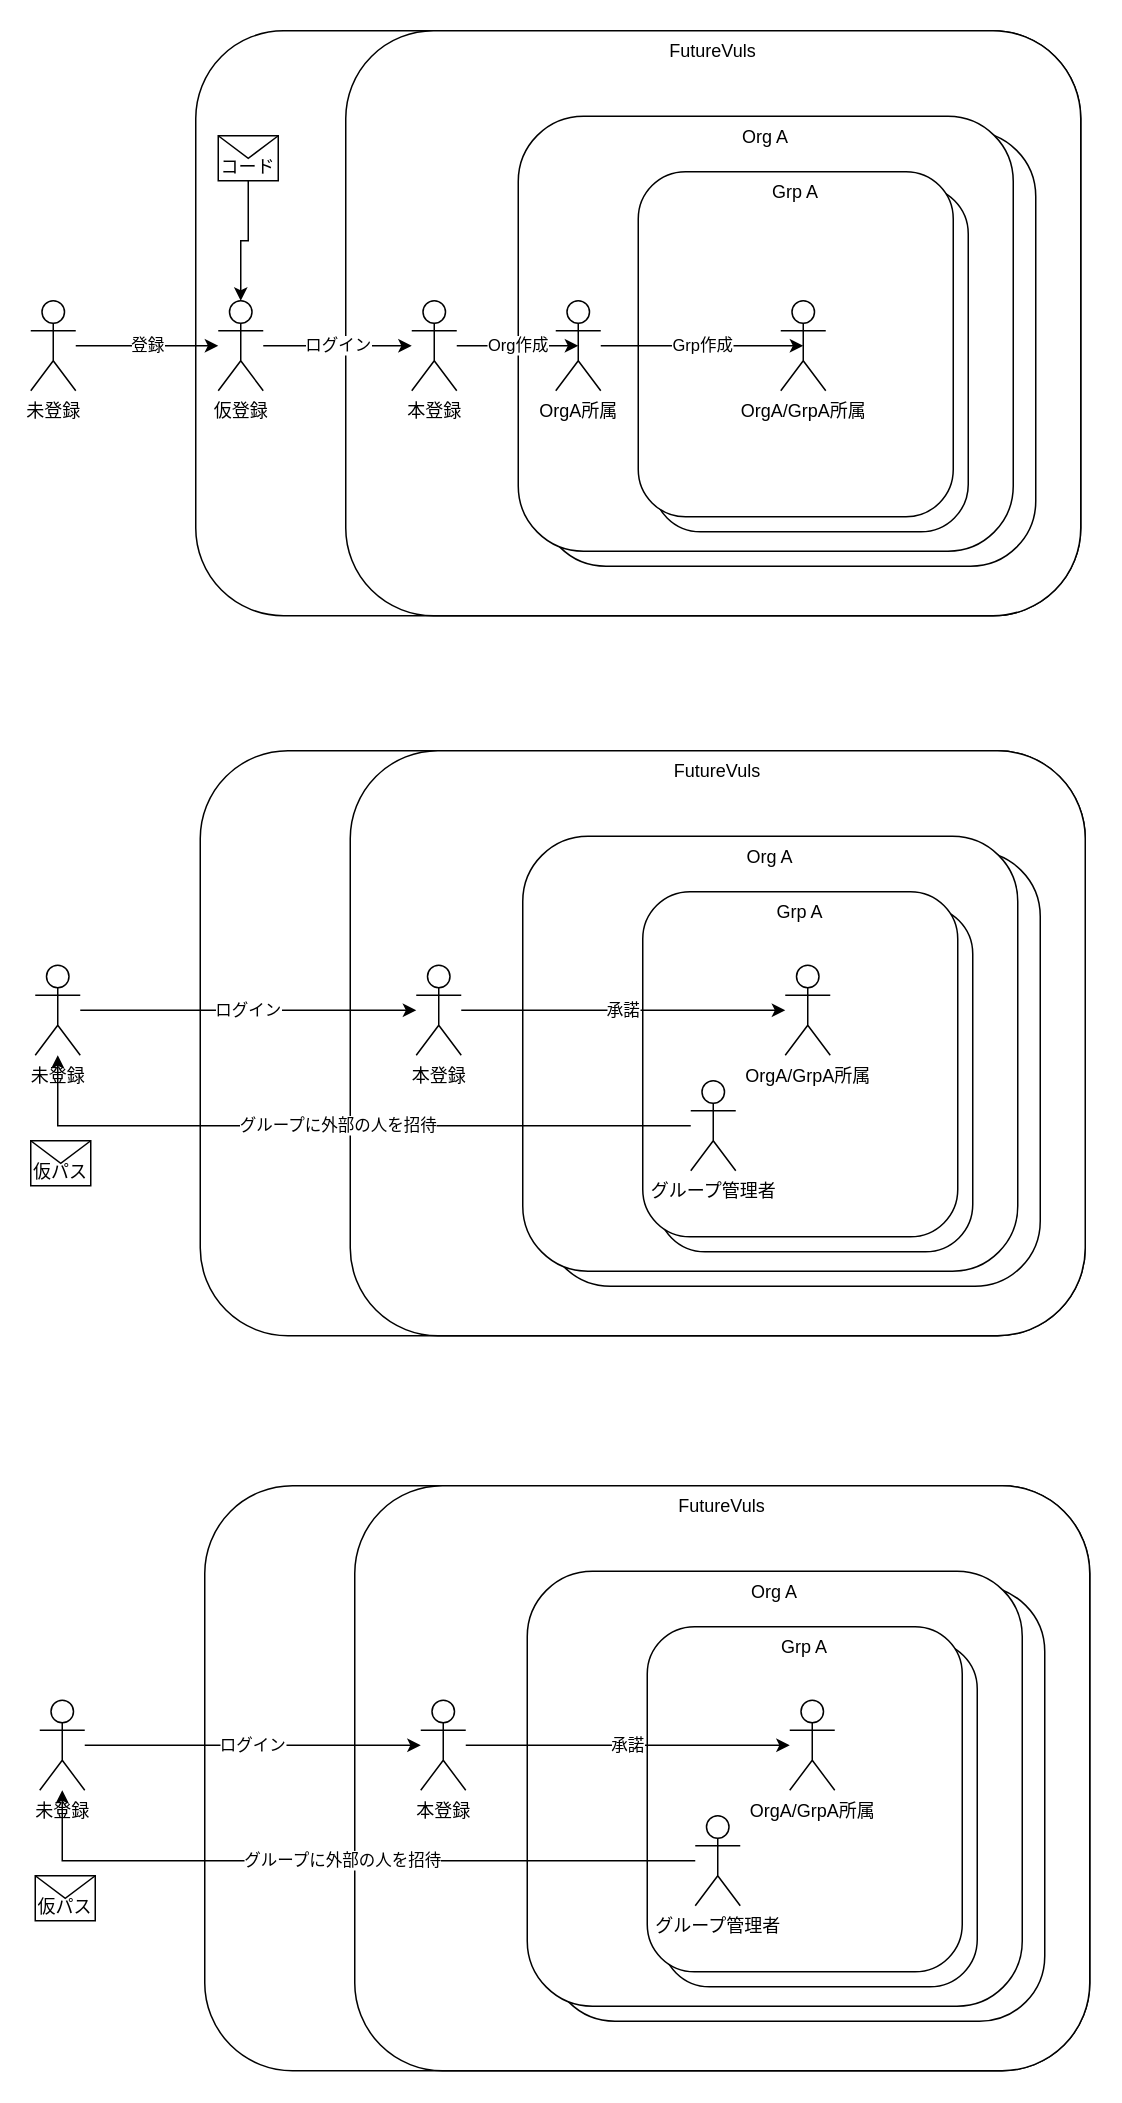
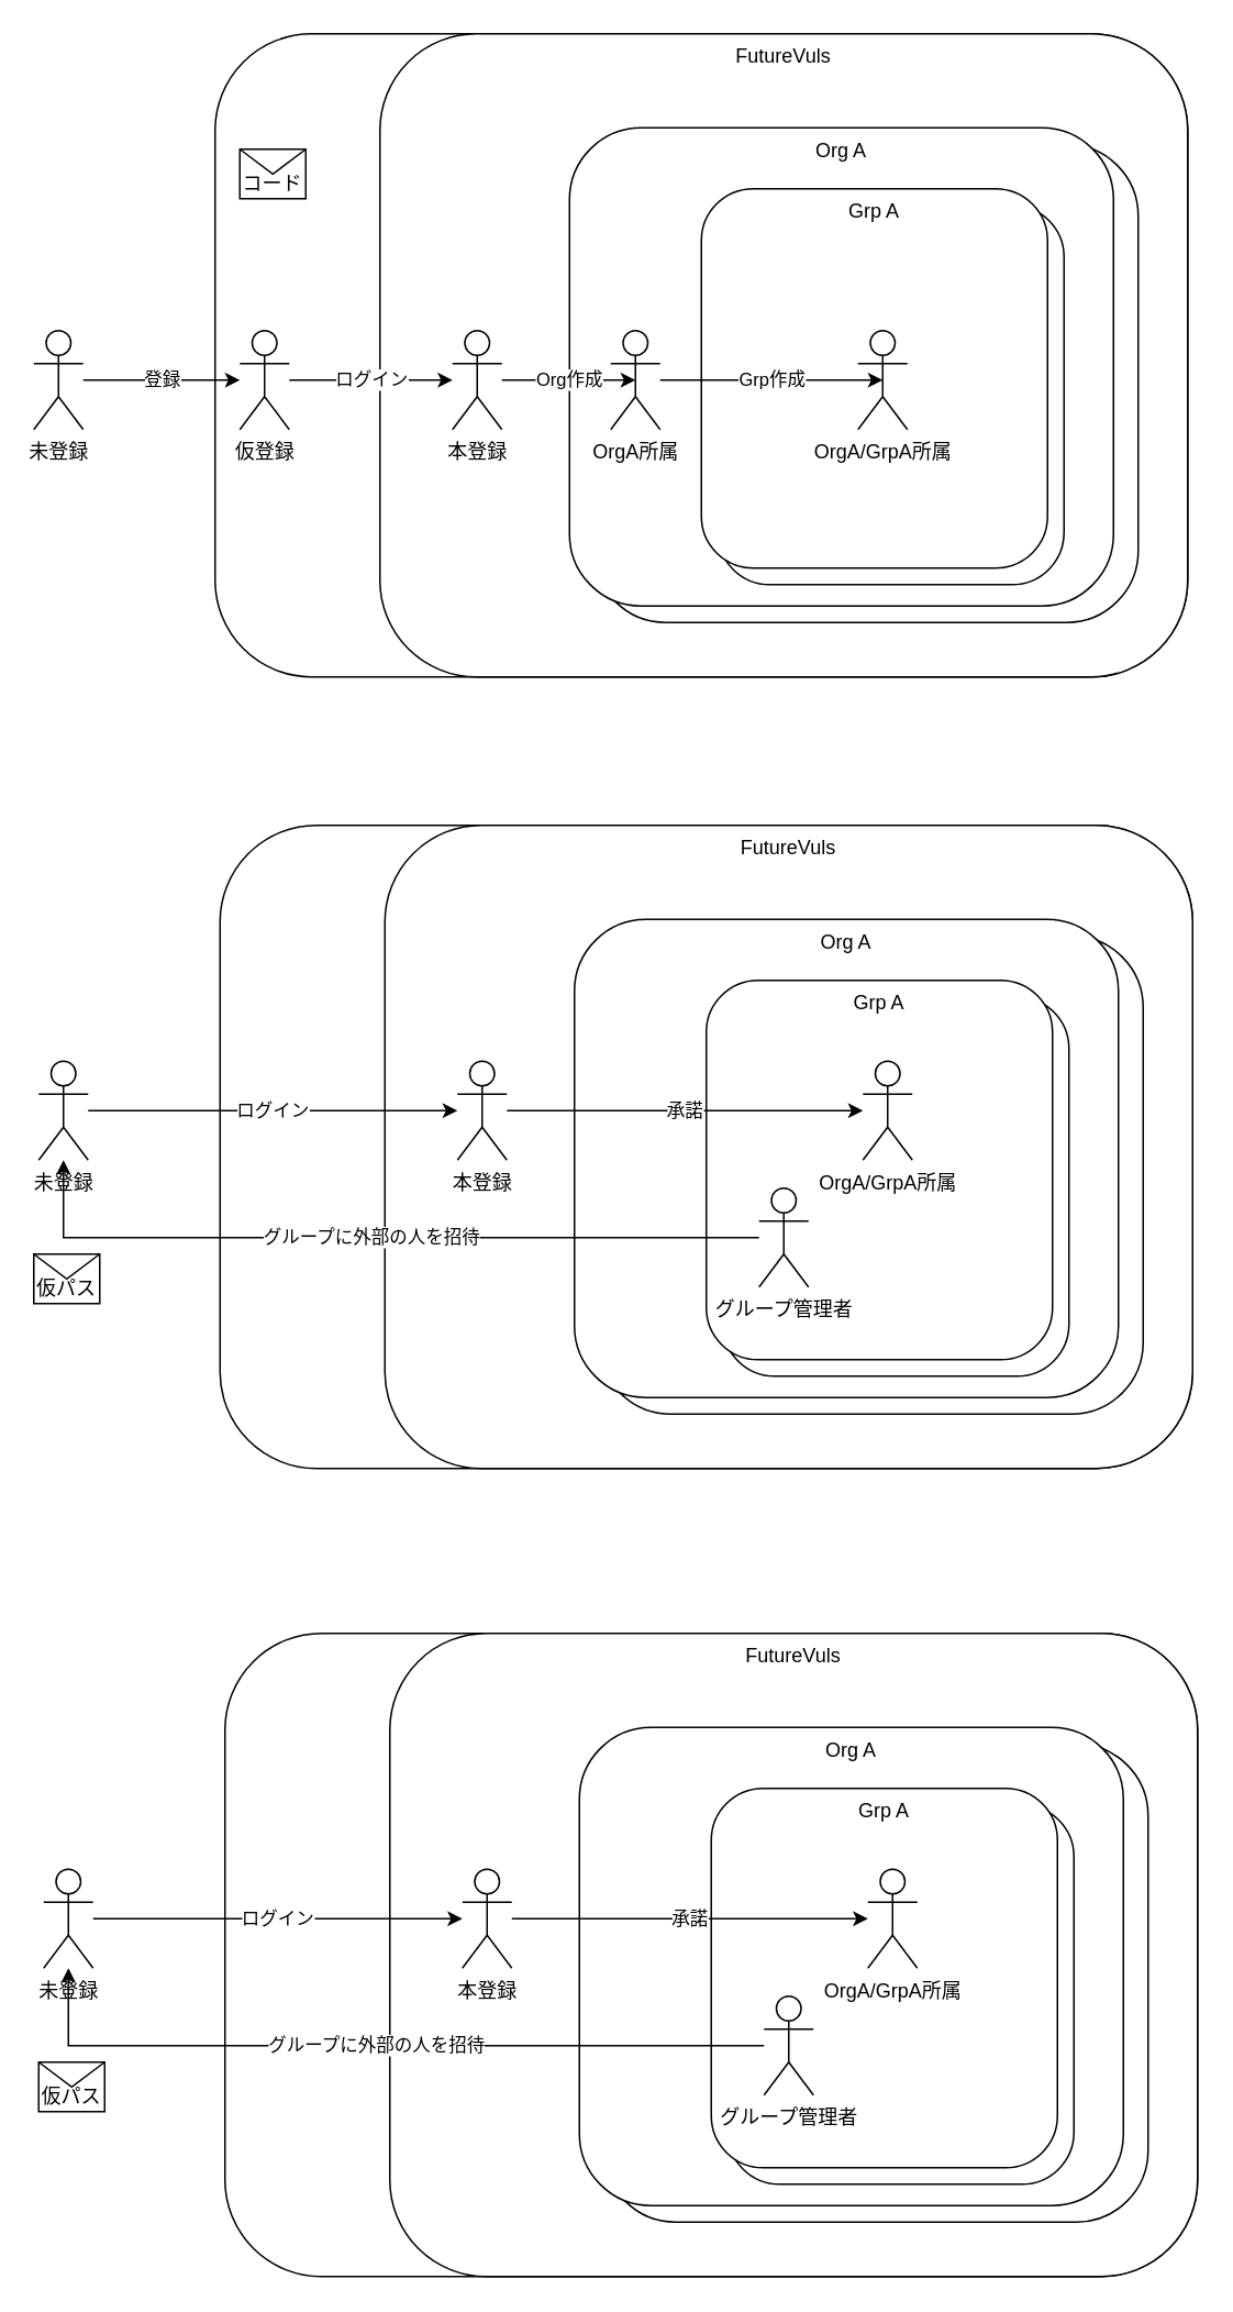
  <mxCell id="0" />
  <mxCell id="1" parent="0" />
  <mxCell id="2" value="" style="rounded=1;whiteSpace=wrap;html=1;" vertex="1" parent="1"><mxGeometry x="130" y="20" width="590" height="390" as="geometry" /></mxCell>
  <mxCell id="3" value="FutureVuls" style="rounded=1;whiteSpace=wrap;html=1;verticalAlign=top;" vertex="1" parent="1"><mxGeometry x="230" y="20" width="490" height="390" as="geometry" /></mxCell>
  <mxCell id="4" value="Org A" style="rounded=1;whiteSpace=wrap;html=1;verticalAlign=top;" vertex="1" parent="1"><mxGeometry x="360" y="87" width="330" height="290" as="geometry" /></mxCell>
  <mxCell id="5" value="Org A" style="rounded=1;whiteSpace=wrap;html=1;verticalAlign=top;" vertex="1" parent="1"><mxGeometry x="345" y="77" width="330" height="290" as="geometry" /></mxCell>
  <mxCell id="6" value="Grp A" style="rounded=1;whiteSpace=wrap;html=1;horizontal=1;verticalAlign=top;" vertex="1" parent="1"><mxGeometry x="435" y="124" width="210" height="230" as="geometry" /></mxCell>
  <mxCell id="7" value="Grp A" style="rounded=1;whiteSpace=wrap;html=1;horizontal=1;verticalAlign=top;" vertex="1" parent="1"><mxGeometry x="425" y="114" width="210" height="230" as="geometry" /></mxCell>
  <mxCell id="8" value="ログイン" style="edgeStyle=orthogonalEdgeStyle;rounded=0;orthogonalLoop=1;jettySize=auto;html=1;" edge="1" parent="1" source="9" target="13"><mxGeometry relative="1" as="geometry" /></mxCell>
  <mxCell id="9" value="仮登録" style="shape=umlActor;verticalLabelPosition=bottom;verticalAlign=top;html=1;outlineConnect=0;" vertex="1" parent="1"><mxGeometry x="145" y="200" width="30" height="60" as="geometry" /></mxCell>
  <mxCell id="10" value="登録" style="edgeStyle=orthogonalEdgeStyle;rounded=0;orthogonalLoop=1;jettySize=auto;html=1;" edge="1" parent="1" source="11" target="9"><mxGeometry relative="1" as="geometry" /></mxCell>
  <mxCell id="11" value="未登録" style="shape=umlActor;verticalLabelPosition=bottom;verticalAlign=top;html=1;outlineConnect=0;" vertex="1" parent="1"><mxGeometry x="20" y="200" width="30" height="60" as="geometry" /></mxCell>
  <mxCell id="12" value="Org作成" style="edgeStyle=orthogonalEdgeStyle;rounded=0;orthogonalLoop=1;jettySize=auto;html=1;entryX=0.5;entryY=0.5;entryDx=0;entryDy=0;entryPerimeter=0;" edge="1" parent="1" source="13" target="15"><mxGeometry relative="1" as="geometry" /></mxCell>
  <mxCell id="13" value="本登録" style="shape=umlActor;verticalLabelPosition=bottom;verticalAlign=top;html=1;outlineConnect=0;" vertex="1" parent="1"><mxGeometry x="274" y="200" width="30" height="60" as="geometry" /></mxCell>
  <mxCell id="14" value="Grp作成" style="edgeStyle=orthogonalEdgeStyle;rounded=0;orthogonalLoop=1;jettySize=auto;html=1;entryX=0.5;entryY=0.5;entryDx=0;entryDy=0;entryPerimeter=0;" edge="1" parent="1" source="15" target="16"><mxGeometry relative="1" as="geometry" /></mxCell>
  <mxCell id="15" value="OrgA所属" style="shape=umlActor;verticalLabelPosition=bottom;verticalAlign=top;html=1;outlineConnect=0;" vertex="1" parent="1"><mxGeometry x="370" y="200" width="30" height="60" as="geometry" /></mxCell>
  <mxCell id="16" value="OrgA/GrpA所属" style="shape=umlActor;verticalLabelPosition=bottom;verticalAlign=top;html=1;outlineConnect=0;" vertex="1" parent="1"><mxGeometry x="520" y="200" width="30" height="60" as="geometry" /></mxCell>
- <mxCell id="17" style="edgeStyle=orthogonalEdgeStyle;rounded=0;orthogonalLoop=1;jettySize=auto;html=1;" edge="1" parent="1" source="18" target="9"><mxGeometry relative="1" as="geometry" /></mxCell>
  <mxCell id="18" value="コード" style="shape=message;whiteSpace=wrap;html=1;outlineConnect=0;verticalAlign=bottom;" vertex="1" parent="1"><mxGeometry x="145" y="90" width="40" height="30" as="geometry" /></mxCell>
  <mxCell id="19" value="" style="rounded=1;whiteSpace=wrap;html=1;" vertex="1" parent="1"><mxGeometry x="133" y="500" width="590" height="390" as="geometry" /></mxCell>
  <mxCell id="20" value="FutureVuls" style="rounded=1;whiteSpace=wrap;html=1;verticalAlign=top;" vertex="1" parent="1"><mxGeometry x="233" y="500" width="490" height="390" as="geometry" /></mxCell>
  <mxCell id="21" value="Org A" style="rounded=1;whiteSpace=wrap;html=1;verticalAlign=top;" vertex="1" parent="1"><mxGeometry x="363" y="567" width="330" height="290" as="geometry" /></mxCell>
  <mxCell id="22" value="Org A" style="rounded=1;whiteSpace=wrap;html=1;verticalAlign=top;" vertex="1" parent="1"><mxGeometry x="348" y="557" width="330" height="290" as="geometry" /></mxCell>
  <mxCell id="23" value="Grp A" style="rounded=1;whiteSpace=wrap;html=1;horizontal=1;verticalAlign=top;" vertex="1" parent="1"><mxGeometry x="438" y="604" width="210" height="230" as="geometry" /></mxCell>
  <mxCell id="24" value="Grp A" style="rounded=1;whiteSpace=wrap;html=1;horizontal=1;verticalAlign=top;" vertex="1" parent="1"><mxGeometry x="428" y="594" width="210" height="230" as="geometry" /></mxCell>
  <mxCell id="25" value="ログイン" style="edgeStyle=orthogonalEdgeStyle;rounded=0;orthogonalLoop=1;jettySize=auto;html=1;" edge="1" parent="1" source="26" target="28"><mxGeometry relative="1" as="geometry"><mxPoint x="193" y="673" as="sourcePoint" /></mxGeometry></mxCell>
  <mxCell id="26" value="未登録" style="shape=umlActor;verticalLabelPosition=bottom;verticalAlign=top;html=1;outlineConnect=0;" vertex="1" parent="1"><mxGeometry x="23" y="643" width="30" height="60" as="geometry" /></mxCell>
  <mxCell id="27" value="承諾" style="edgeStyle=orthogonalEdgeStyle;rounded=0;orthogonalLoop=1;jettySize=auto;html=1;" edge="1" parent="1" source="28" target="29"><mxGeometry relative="1" as="geometry"><mxPoint x="388" y="673" as="targetPoint" /></mxGeometry></mxCell>
  <mxCell id="28" value="本登録" style="shape=umlActor;verticalLabelPosition=bottom;verticalAlign=top;html=1;outlineConnect=0;" vertex="1" parent="1"><mxGeometry x="277" y="643" width="30" height="60" as="geometry" /></mxCell>
  <mxCell id="29" value="OrgA/GrpA所属" style="shape=umlActor;verticalLabelPosition=bottom;verticalAlign=top;html=1;outlineConnect=0;" vertex="1" parent="1"><mxGeometry x="523" y="643" width="30" height="60" as="geometry" /></mxCell>
  <mxCell id="30" value="グループに外部の人を招待" style="edgeStyle=orthogonalEdgeStyle;rounded=0;orthogonalLoop=1;jettySize=auto;html=1;" edge="1" parent="1" source="31" target="26"><mxGeometry relative="1" as="geometry" /></mxCell>
  <mxCell id="31" value="グループ管理者" style="shape=umlActor;verticalLabelPosition=bottom;verticalAlign=top;html=1;outlineConnect=0;" vertex="1" parent="1"><mxGeometry x="460" y="720" width="30" height="60" as="geometry" /></mxCell>
  <mxCell id="32" value="仮パス" style="shape=message;whiteSpace=wrap;html=1;outlineConnect=0;verticalAlign=bottom;" vertex="1" parent="1"><mxGeometry x="20" y="760" width="40" height="30" as="geometry" /></mxCell>
  <mxCell id="33" value="" style="rounded=1;whiteSpace=wrap;html=1;" vertex="1" parent="1"><mxGeometry x="136" y="990" width="590" height="390" as="geometry" /></mxCell>
  <mxCell id="34" value="FutureVuls" style="rounded=1;whiteSpace=wrap;html=1;verticalAlign=top;" vertex="1" parent="1"><mxGeometry x="236" y="990" width="490" height="390" as="geometry" /></mxCell>
  <mxCell id="35" value="Org A" style="rounded=1;whiteSpace=wrap;html=1;verticalAlign=top;" vertex="1" parent="1"><mxGeometry x="366" y="1057" width="330" height="290" as="geometry" /></mxCell>
  <mxCell id="36" value="Org A" style="rounded=1;whiteSpace=wrap;html=1;verticalAlign=top;" vertex="1" parent="1"><mxGeometry x="351" y="1047" width="330" height="290" as="geometry" /></mxCell>
  <mxCell id="37" value="Grp A" style="rounded=1;whiteSpace=wrap;html=1;horizontal=1;verticalAlign=top;" vertex="1" parent="1"><mxGeometry x="441" y="1094" width="210" height="230" as="geometry" /></mxCell>
  <mxCell id="38" value="Grp A" style="rounded=1;whiteSpace=wrap;html=1;horizontal=1;verticalAlign=top;" vertex="1" parent="1"><mxGeometry x="431" y="1084" width="210" height="230" as="geometry" /></mxCell>
  <mxCell id="39" value="ログイン" style="edgeStyle=orthogonalEdgeStyle;rounded=0;orthogonalLoop=1;jettySize=auto;html=1;" edge="1" parent="1" source="40" target="42"><mxGeometry relative="1" as="geometry"><mxPoint x="196" y="1163" as="sourcePoint" /></mxGeometry></mxCell>
  <mxCell id="40" value="未登録" style="shape=umlActor;verticalLabelPosition=bottom;verticalAlign=top;html=1;outlineConnect=0;" vertex="1" parent="1"><mxGeometry x="26" y="1133" width="30" height="60" as="geometry" /></mxCell>
  <mxCell id="41" value="承諾" style="edgeStyle=orthogonalEdgeStyle;rounded=0;orthogonalLoop=1;jettySize=auto;html=1;" edge="1" parent="1" source="42" target="43"><mxGeometry relative="1" as="geometry"><mxPoint x="391" y="1163" as="targetPoint" /></mxGeometry></mxCell>
  <mxCell id="42" value="本登録" style="shape=umlActor;verticalLabelPosition=bottom;verticalAlign=top;html=1;outlineConnect=0;" vertex="1" parent="1"><mxGeometry x="280" y="1133" width="30" height="60" as="geometry" /></mxCell>
  <mxCell id="43" value="OrgA/GrpA所属" style="shape=umlActor;verticalLabelPosition=bottom;verticalAlign=top;html=1;outlineConnect=0;" vertex="1" parent="1"><mxGeometry x="526" y="1133" width="30" height="60" as="geometry" /></mxCell>
  <mxCell id="44" value="グループに外部の人を招待" style="edgeStyle=orthogonalEdgeStyle;rounded=0;orthogonalLoop=1;jettySize=auto;html=1;" edge="1" parent="1" source="45" target="40"><mxGeometry relative="1" as="geometry" /></mxCell>
  <mxCell id="45" value="グループ管理者" style="shape=umlActor;verticalLabelPosition=bottom;verticalAlign=top;html=1;outlineConnect=0;" vertex="1" parent="1"><mxGeometry x="463" y="1210" width="30" height="60" as="geometry" /></mxCell>
  <mxCell id="46" value="仮パス" style="shape=message;whiteSpace=wrap;html=1;outlineConnect=0;verticalAlign=bottom;" vertex="1" parent="1"><mxGeometry x="23" y="1250" width="40" height="30" as="geometry" /></mxCell>
